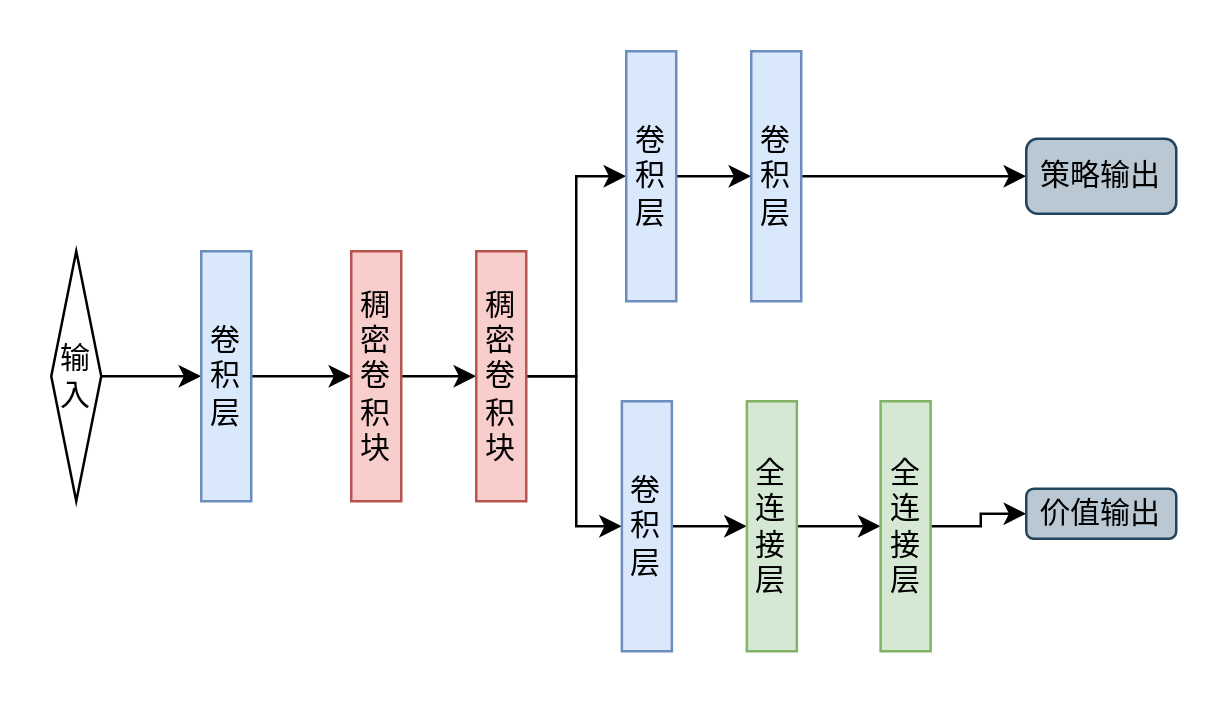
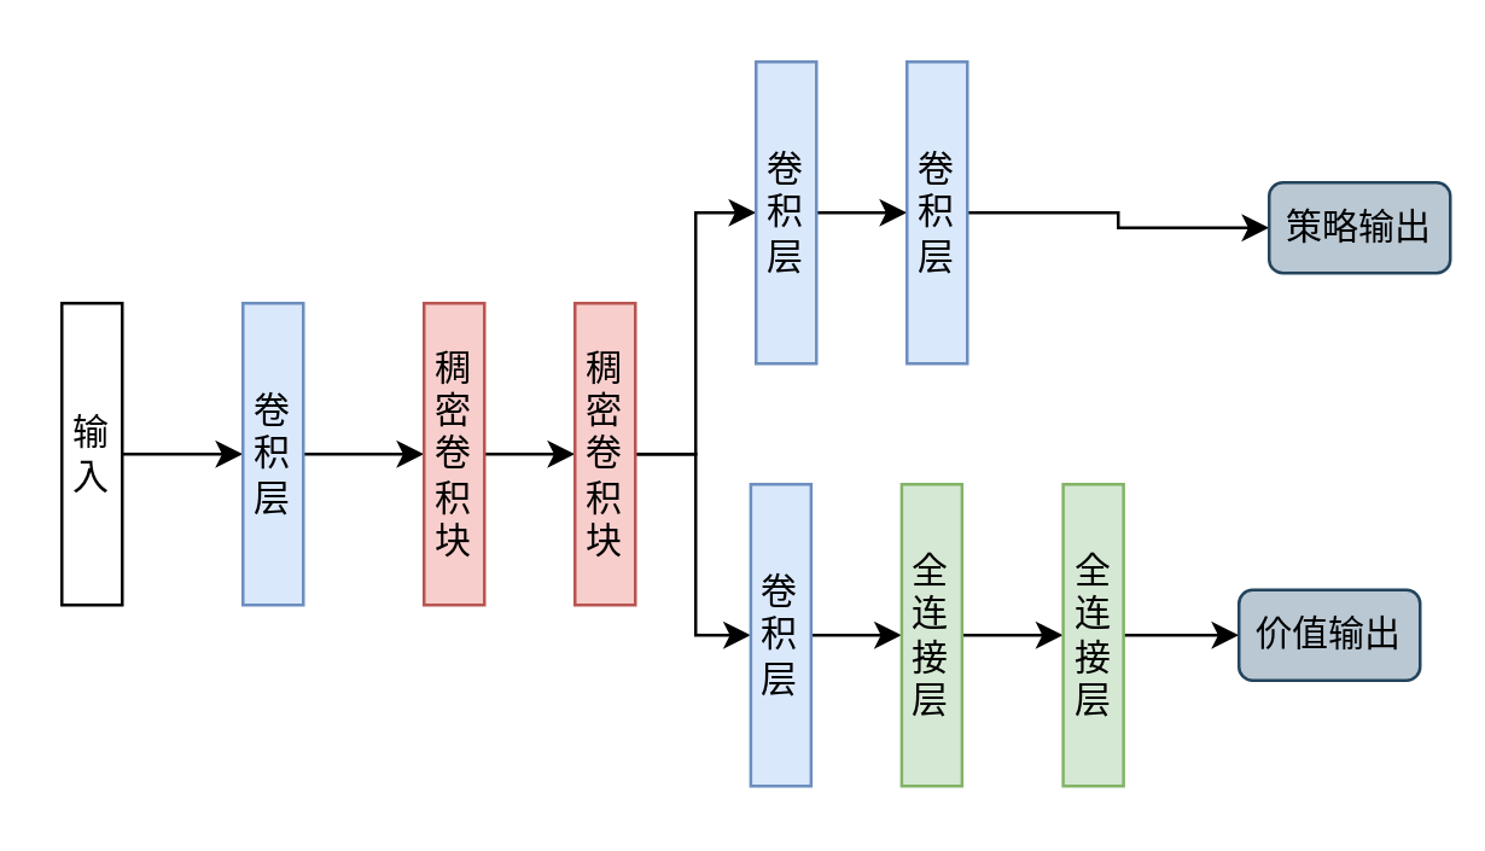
  <mxCell id="0" />
  <mxCell id="1" parent="0" />
  <mxCell id="2" style="edgeStyle=orthogonalEdgeStyle;rounded=0;orthogonalLoop=1;jettySize=auto;html=1;entryX=0;entryY=0.5;entryDx=0;entryDy=0;" edge="1" parent="1" source="3" target="5"><mxGeometry relative="1" as="geometry" /></mxCell>
- <mxCell id="3" value="输入" style="rhombus;whiteSpace=wrap;html=1;flipH=1;" vertex="1" parent="1"><mxGeometry x="20" y="100" width="20" height="100" as="geometry" /></mxCell>
+ <mxCell id="3" value="输入" style="rounded=0;whiteSpace=wrap;html=1;flipH=1;" vertex="1" parent="1"><mxGeometry x="20" y="100" width="20" height="100" as="geometry" /></mxCell>
  <mxCell id="4" style="edgeStyle=orthogonalEdgeStyle;rounded=0;orthogonalLoop=1;jettySize=auto;html=1;" edge="1" parent="1" source="5" target="7"><mxGeometry relative="1" as="geometry" /></mxCell>
  <mxCell id="5" value="卷积层" style="rounded=0;whiteSpace=wrap;html=1;fillColor=#dae8fc;strokeColor=#6c8ebf;flipH=1;" vertex="1" parent="1"><mxGeometry x="80" y="100" width="20" height="100" as="geometry" /></mxCell>
  <mxCell id="6" style="edgeStyle=orthogonalEdgeStyle;rounded=0;orthogonalLoop=1;jettySize=auto;html=1;entryX=0;entryY=0.5;entryDx=0;entryDy=0;" edge="1" parent="1" source="7" target="10"><mxGeometry relative="1" as="geometry" /></mxCell>
  <mxCell id="7" value="稠密&lt;br&gt;卷积块" style="rounded=0;whiteSpace=wrap;html=1;fillColor=#f8cecc;strokeColor=#b85450;flipH=1;" vertex="1" parent="1"><mxGeometry x="140" y="100" width="20" height="100" as="geometry" /></mxCell>
  <mxCell id="8" style="edgeStyle=orthogonalEdgeStyle;rounded=0;orthogonalLoop=1;jettySize=auto;html=1;" edge="1" parent="1" source="10" target="12"><mxGeometry relative="1" as="geometry" /></mxCell>
  <mxCell id="9" style="edgeStyle=orthogonalEdgeStyle;rounded=0;orthogonalLoop=1;jettySize=auto;html=1;" edge="1" parent="1" source="10" target="16"><mxGeometry relative="1" as="geometry" /></mxCell>
  <mxCell id="10" value="稠密&lt;br&gt;卷积块" style="rounded=0;whiteSpace=wrap;html=1;fillColor=#f8cecc;strokeColor=#b85450;flipH=1;" vertex="1" parent="1"><mxGeometry x="190" y="100" width="20" height="100" as="geometry" /></mxCell>
  <mxCell id="11" style="edgeStyle=orthogonalEdgeStyle;rounded=0;orthogonalLoop=1;jettySize=auto;html=1;entryX=0;entryY=0.5;entryDx=0;entryDy=0;" edge="1" parent="1" source="12" target="14"><mxGeometry relative="1" as="geometry" /></mxCell>
  <mxCell id="12" value="卷积层" style="rounded=0;whiteSpace=wrap;html=1;fillColor=#dae8fc;strokeColor=#6c8ebf;flipH=1;" vertex="1" parent="1"><mxGeometry x="250" y="20" width="20" height="100" as="geometry" /></mxCell>
  <mxCell id="13" style="edgeStyle=orthogonalEdgeStyle;rounded=0;orthogonalLoop=1;jettySize=auto;html=1;" edge="1" parent="1" source="14" target="21"><mxGeometry relative="1" as="geometry"><mxPoint x="380" y="70" as="targetPoint" /></mxGeometry></mxCell>
  <mxCell id="14" value="卷积层" style="rounded=0;whiteSpace=wrap;html=1;fillColor=#dae8fc;strokeColor=#6c8ebf;flipH=1;" vertex="1" parent="1"><mxGeometry x="300" y="20" width="20" height="100" as="geometry" /></mxCell>
  <mxCell id="15" style="edgeStyle=orthogonalEdgeStyle;rounded=0;orthogonalLoop=1;jettySize=auto;html=1;" edge="1" parent="1" source="16" target="18"><mxGeometry relative="1" as="geometry" /></mxCell>
  <mxCell id="16" value="卷积层" style="rounded=0;whiteSpace=wrap;html=1;fillColor=#dae8fc;strokeColor=#6c8ebf;flipH=1;" vertex="1" parent="1"><mxGeometry x="248.25" y="160" width="20" height="100" as="geometry" /></mxCell>
  <mxCell id="17" style="edgeStyle=orthogonalEdgeStyle;rounded=0;orthogonalLoop=1;jettySize=auto;html=1;" edge="1" parent="1" source="18" target="20"><mxGeometry relative="1" as="geometry" /></mxCell>
  <mxCell id="18" value="全连接层" style="rounded=0;whiteSpace=wrap;html=1;fillColor=#d5e8d4;strokeColor=#82b366;flipH=1;" vertex="1" parent="1"><mxGeometry x="298.25" y="160" width="20" height="100" as="geometry" /></mxCell>
  <mxCell id="19" style="edgeStyle=orthogonalEdgeStyle;rounded=0;orthogonalLoop=1;jettySize=auto;html=1;entryX=0;entryY=0.5;entryDx=0;entryDy=0;" edge="1" parent="1" source="20" target="22"><mxGeometry relative="1" as="geometry" /></mxCell>
  <mxCell id="20" value="全连接层" style="rounded=0;whiteSpace=wrap;html=1;fillColor=#d5e8d4;strokeColor=#82b366;flipH=1;" vertex="1" parent="1"><mxGeometry x="351.75" y="160" width="20" height="100" as="geometry" /></mxCell>
- <mxCell id="21" value="策略输出" style="text;html=1;strokeColor=#23445d;fillColor=#bac8d3;align=center;verticalAlign=middle;whiteSpace=wrap;rounded=1;" vertex="1" parent="1"><mxGeometry x="410" y="55" width="60" height="30" as="geometry" /></mxCell>
- <mxCell id="22" value="价值输出" style="text;html=1;strokeColor=#23445d;fillColor=#bac8d3;align=center;verticalAlign=middle;whiteSpace=wrap;rounded=1;glass=0;shadow=0;" vertex="1" parent="1"><mxGeometry x="410" y="195" width="60" height="20" as="geometry" /></mxCell>
+ <mxCell id="21" value="策略输出" style="text;html=1;strokeColor=#23445d;fillColor=#bac8d3;align=center;verticalAlign=middle;whiteSpace=wrap;rounded=1;" vertex="1" parent="1"><mxGeometry x="420" y="60" width="60" height="30" as="geometry" /></mxCell>
+ <mxCell id="22" value="价值输出" style="text;html=1;strokeColor=#23445d;fillColor=#bac8d3;align=center;verticalAlign=middle;whiteSpace=wrap;rounded=1;glass=0;shadow=0;" vertex="1" parent="1"><mxGeometry x="410" y="195" width="60" height="30" as="geometry" /></mxCell>
